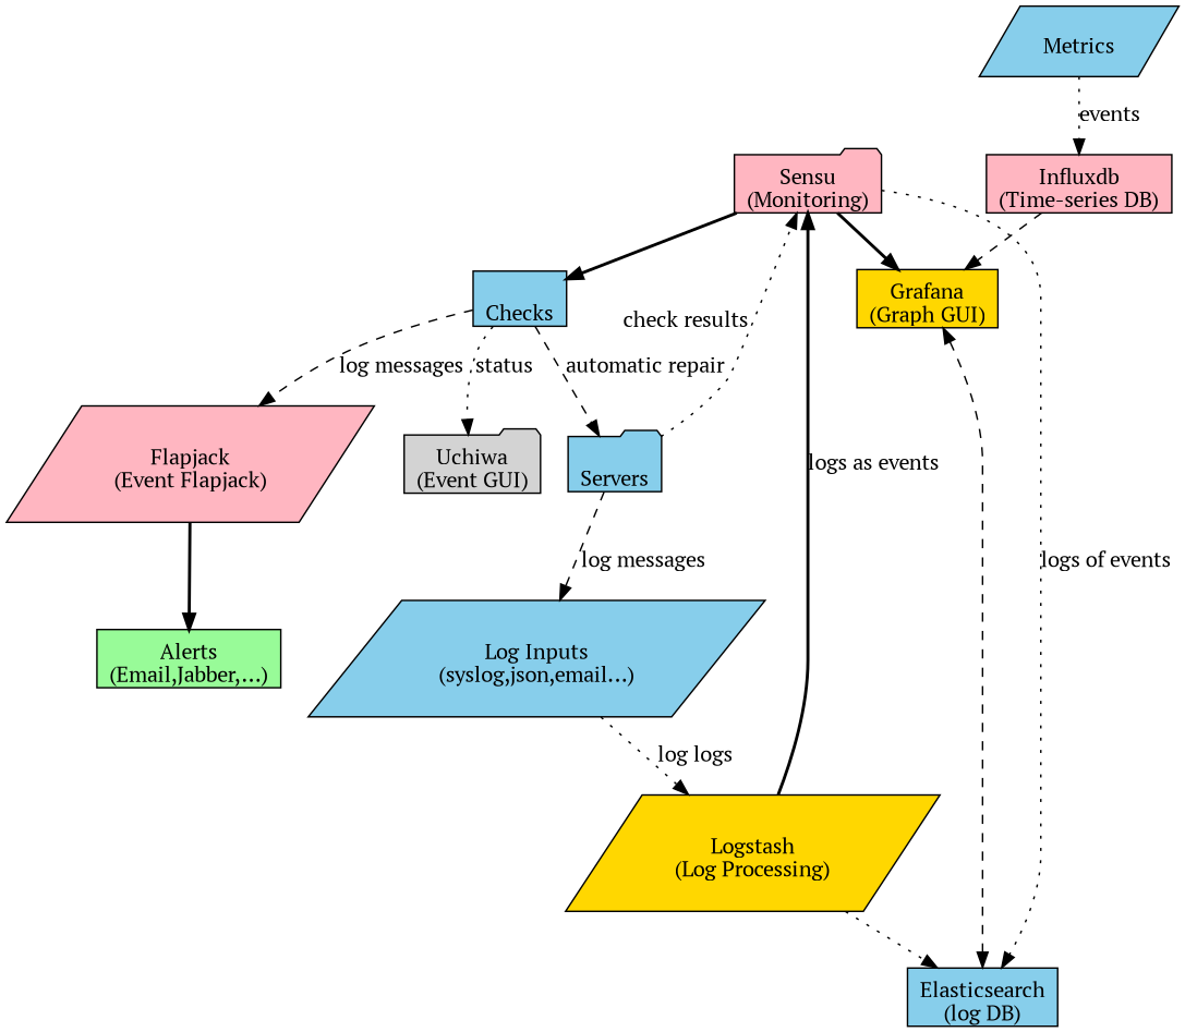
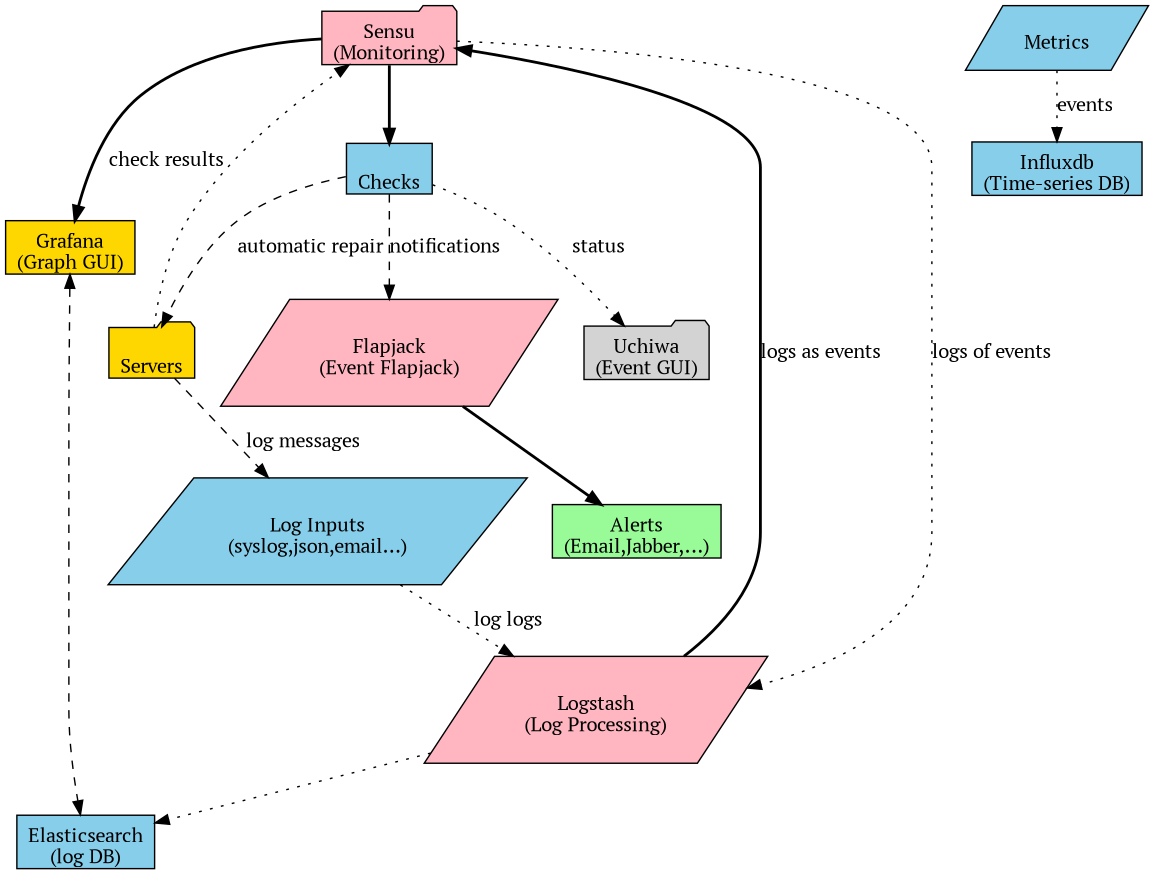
  digraph {
    compound=true
    fontname="PT Serif"
    splines=true
    node [fillcolor=skyblue fontname="PT Serif" labelloc=b shape=box style=filled]
    edge [fontname="PT Serif" style=dotted]
    n1 [fillcolor=lightpink label="Sensu\n(Monitoring)" shape=folder]
-   n2 [fillcolor=gold label="Logstash\n(Log Processing)" shape=parallelogram]
+   n2 [fillcolor=lightpink label="Logstash\n(Log Processing)" shape=parallelogram]
    n3 [label="Elasticsearch\n(log DB)"]
    n4 [fillcolor=gold label="Grafana\n(Graph GUI)"]
-   n5 [fillcolor=lightpink label="Influxdb\n(Time-series DB)"]
+   n5 [label="Influxdb\n(Time-series DB)"]
    n6 [fillcolor=lightgrey label="Uchiwa\n(Event GUI)" shape=folder]
-   n7 [label=Servers shape=folder]
+   n7 [fillcolor=gold label=Servers shape=folder]
    n8 [label="Log Inputs\n(syslog,json,email...)" shape=parallelogram]
    Checks
    Metrics [shape=parallelogram]
    n11 [fillcolor=palegreen label="Alerts\n(Email,Jabber,...)"]
    n12 [fillcolor=lightpink label="Flapjack\n(Event Flapjack)" shape=parallelogram]
    subgraph sub_1 {
      n1
      n2
      n3
      n4
      n5
      n6
    }
    subgraph sub_2 {
      n1
      n2
      n7
      n8
    }
    subgraph sub_3 {
      n1
      n2
      n5
      n7
      Checks
      Metrics
      n11
      n12
    }
    subgraph sub_4 {
      n1
      n2
      n3
      n4
      n5
      n6
      Checks
    }
-   n1 -> n3 [label="logs of events"]
+   n1 -> n2 [label="logs of events"]
    n1 -> n4 [style=bold]
    n1 -> Checks [style=bold]
    n2 -> n1 [label="logs as events" style=bold]
    n2 -> n3
    n4 -> n3 [dir=both style=dashed]
-   n5 -> n4 [style=dashed]
    n7 -> n1 [xlabel="check results"]
    n7 -> n8 [label="log messages" style=dashed]
    n8 -> n2 [label="log logs"]
    Checks -> n6 [label=status]
    Checks -> n7 [label="automatic repair" style=dashed]
-   Checks -> n12 [label="log messages" style=dashed]
+   Checks -> n12 [label=notifications style=dashed]
    Metrics -> n5 [label=events]
    n12 -> n11 [style=bold]
  }
